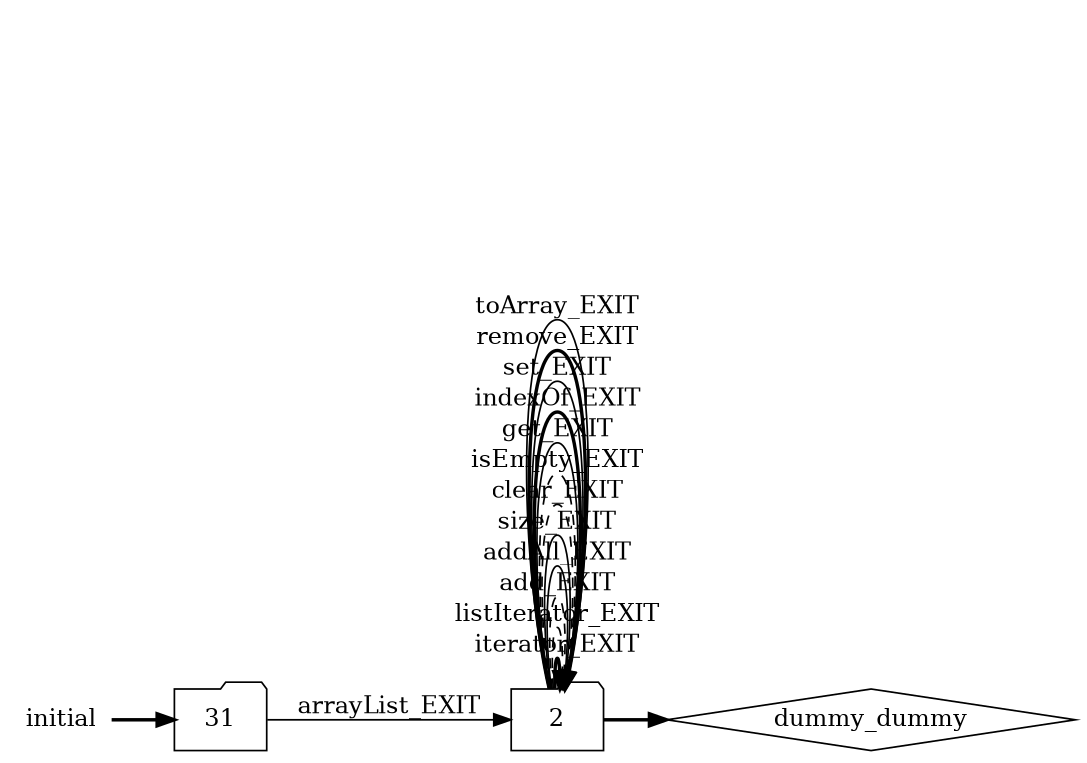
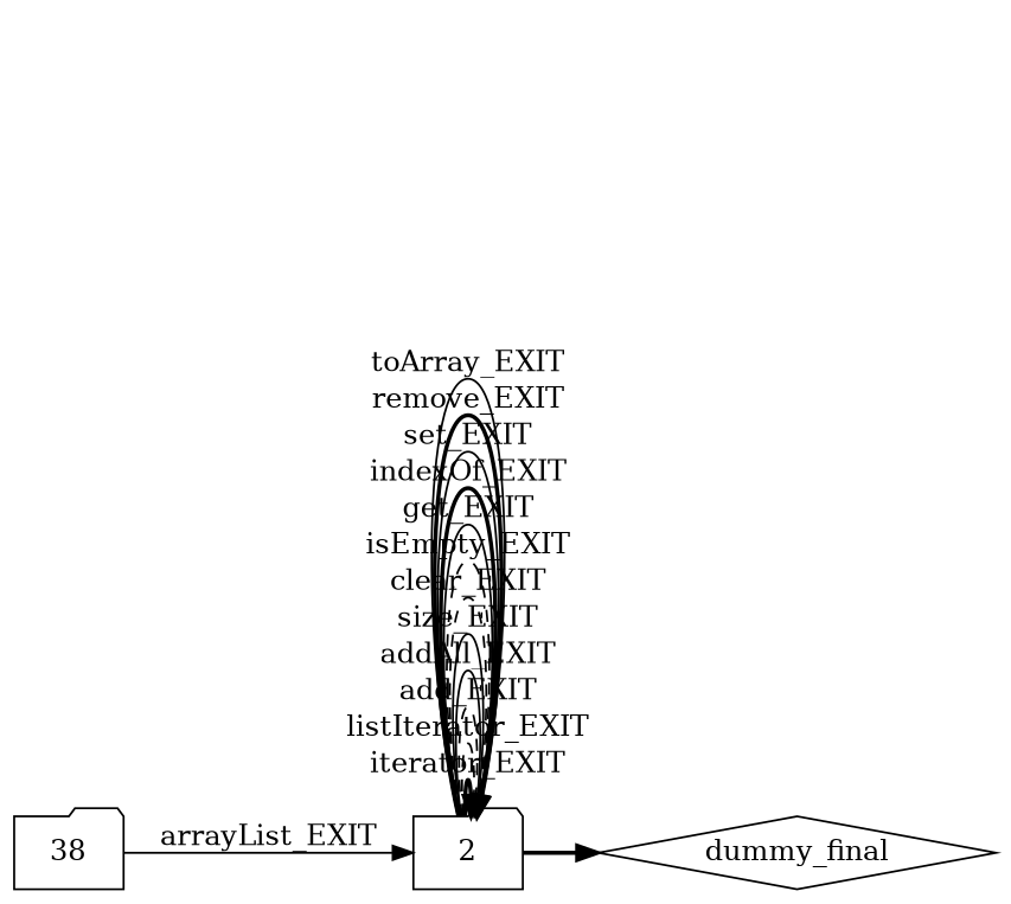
  digraph {
    rankdir=LR
    node [shape=folder]
    edge [style=solid]
    2
-   dummy_final [shape=diamond label=dummy_dummy]
-   initial [shape=plaintext]
-   38 [label=31]
+   dummy_final [shape=diamond]
+   38
    2 -> 2 [label=iterator_EXIT style=bold]
    2 -> 2 [label=listIterator_EXIT style=dashed]
    2 -> 2 [label=add_EXIT style=dashed]
    2 -> 2 [label=addAll_EXIT]
    2 -> 2 [label=size_EXIT]
    2 -> 2 [label=clear_EXIT style=dashed]
    2 -> 2 [label=isEmpty_EXIT style=dashed]
    2 -> 2 [label=get_EXIT]
    2 -> 2 [label=indexOf_EXIT style=bold]
    2 -> 2 [label=set_EXIT]
    2 -> 2 [label=remove_EXIT style=bold]
    2 -> 2 [label=toArray_EXIT]
    2 -> dummy_final [style=bold]
-   initial -> 38 [style=bold]
    38 -> 2 [label=arrayList_EXIT]
  }
